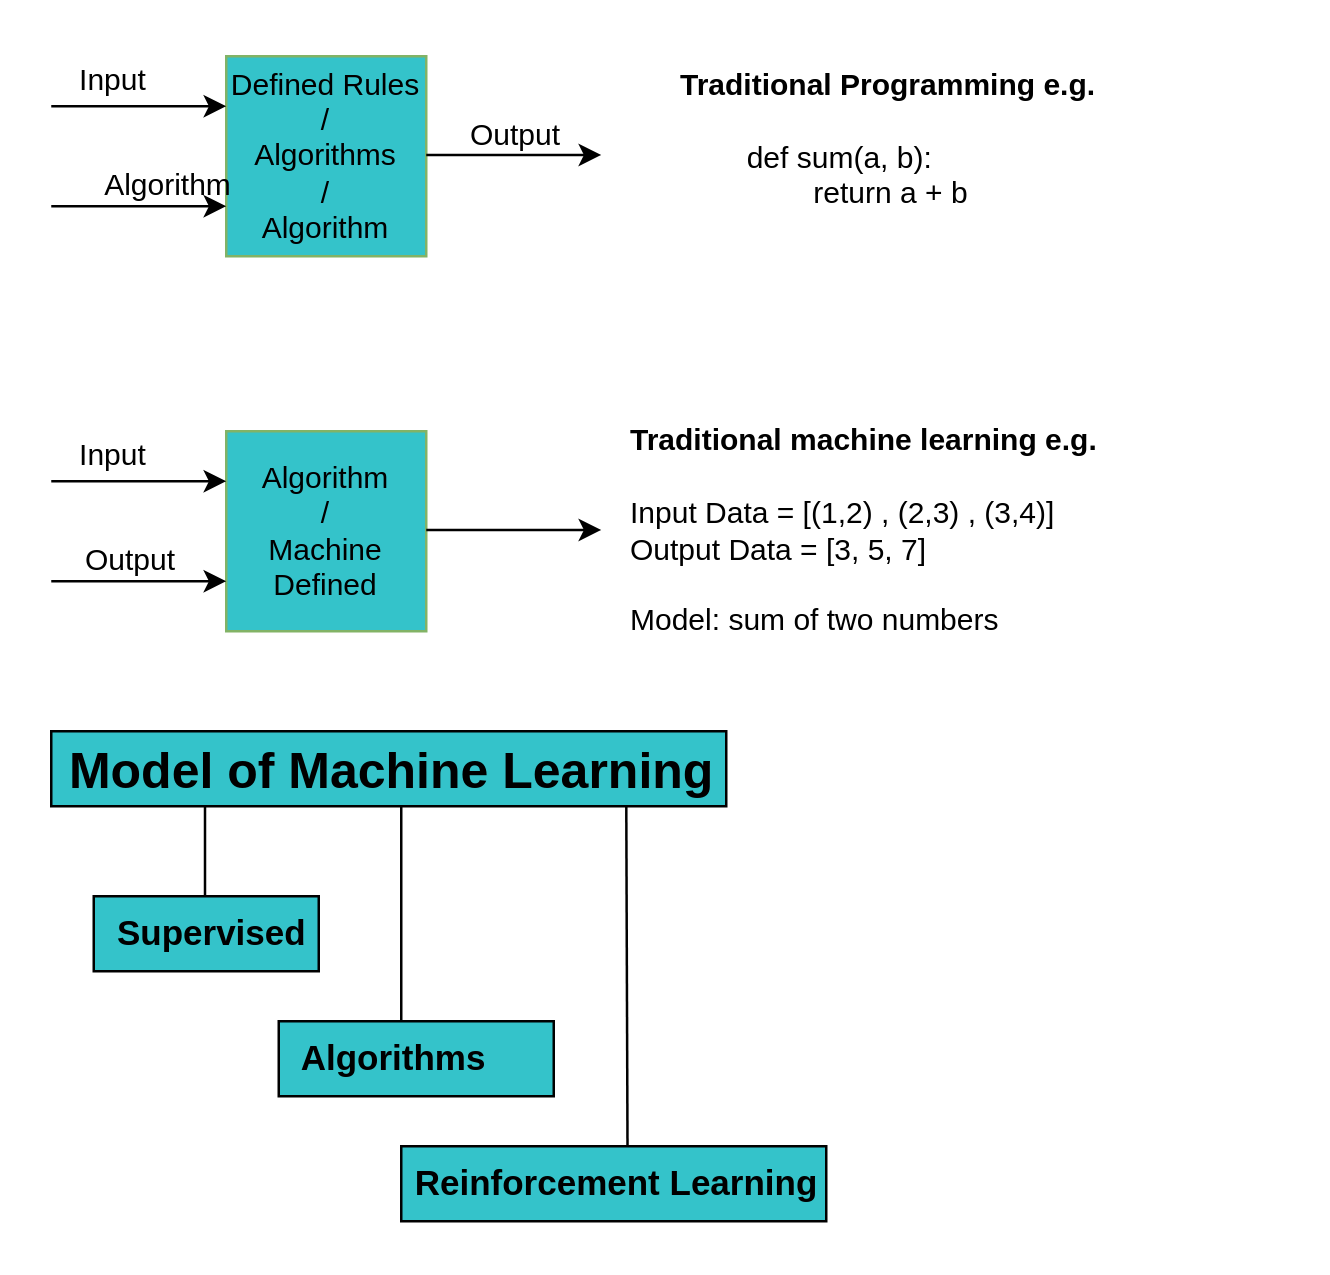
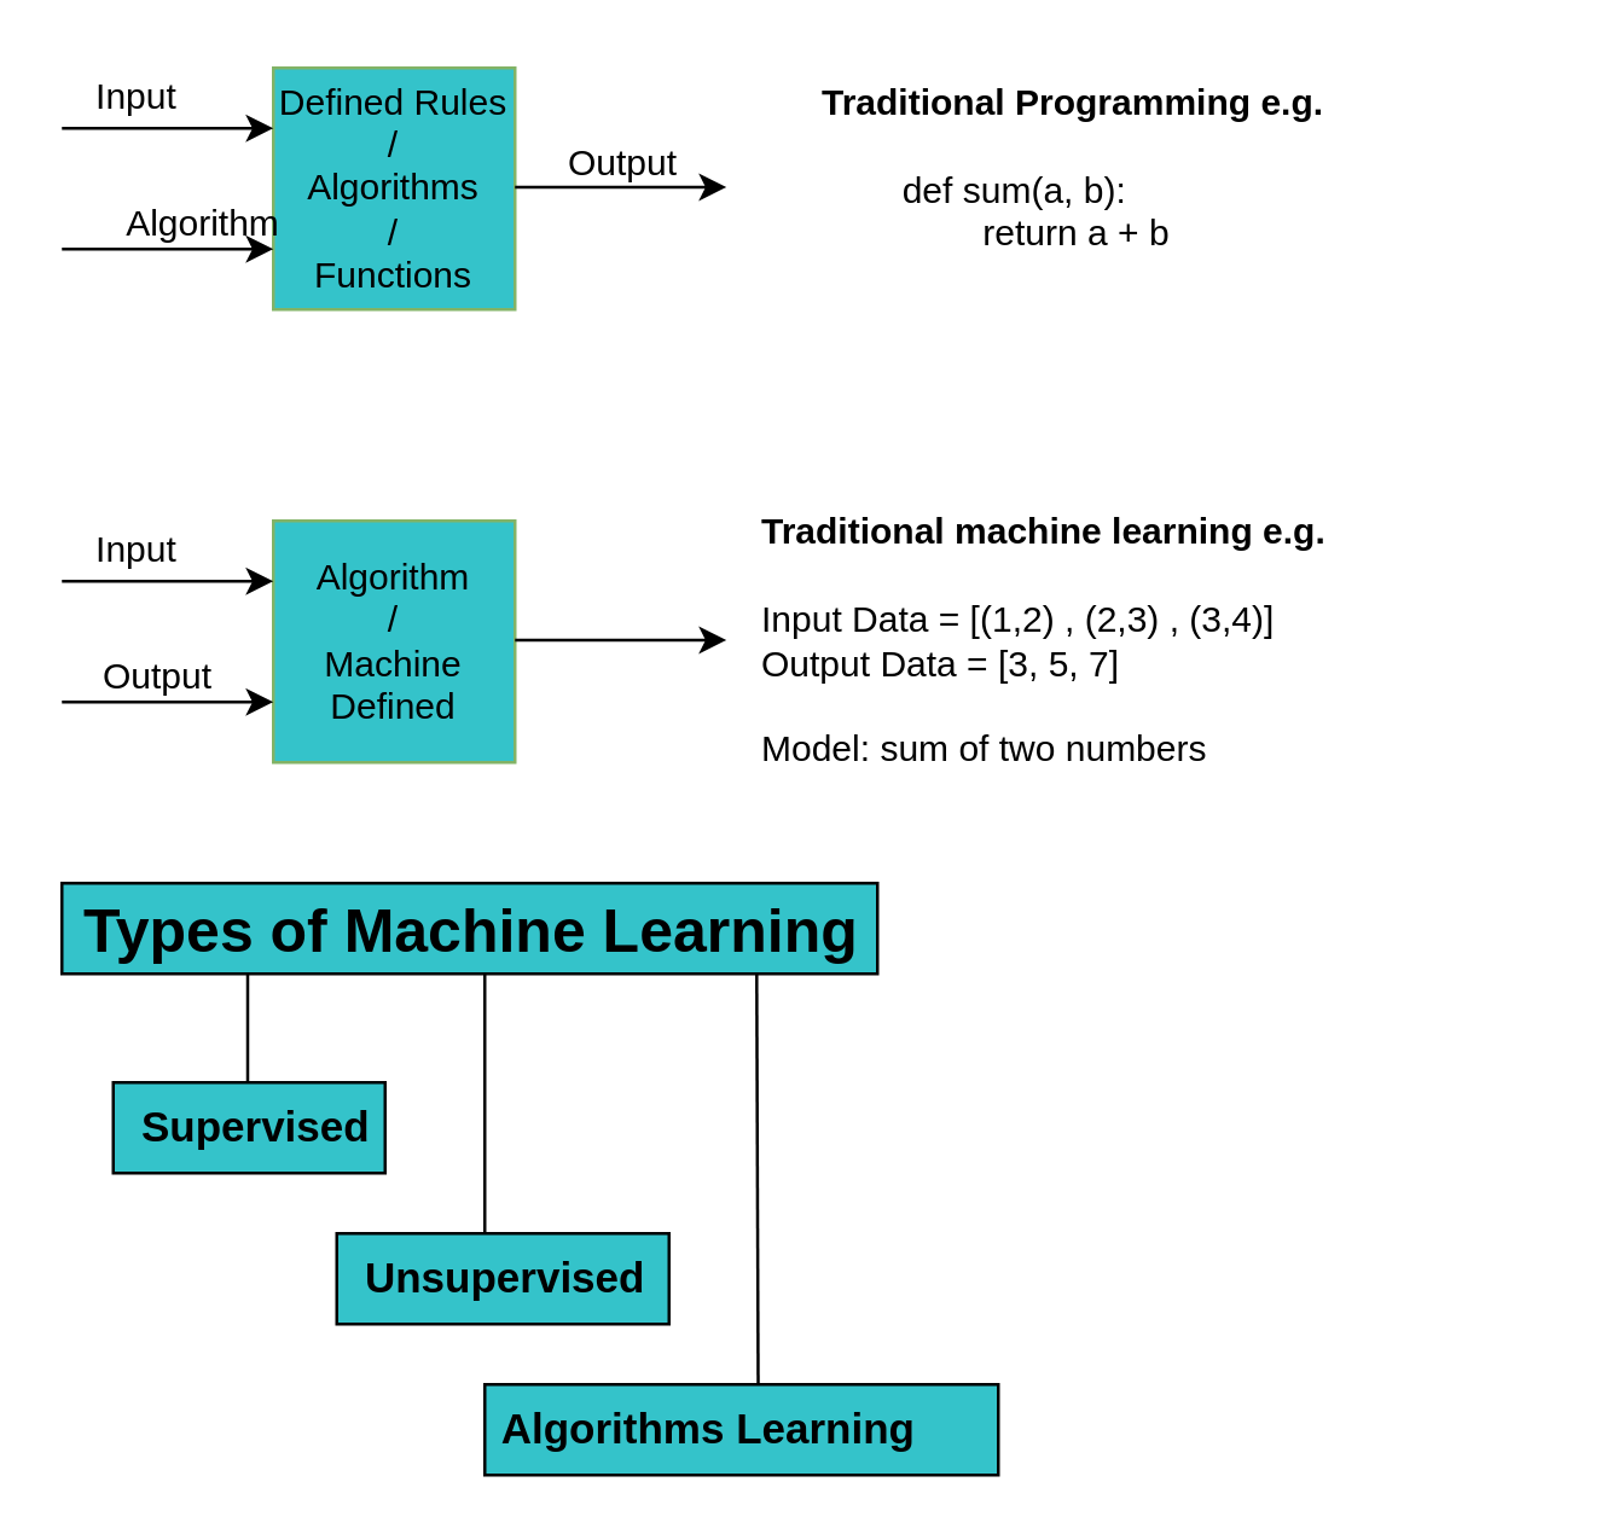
  <mxCell id="0" />
  <mxCell id="1" parent="0" />
  <mxCell id="2" value="" style="endArrow=none;html=1;rounded=0;" edge="1" parent="1"><mxGeometry width="50" height="50" relative="1" as="geometry"><mxPoint x="250.5" y="458" as="sourcePoint" /><mxPoint x="250" y="318" as="targetPoint" /></mxGeometry></mxCell>
  <mxCell id="3" value="" style="endArrow=none;html=1;rounded=0;" edge="1" parent="1"><mxGeometry width="50" height="50" relative="1" as="geometry"><mxPoint x="160" y="412" as="sourcePoint" /><mxPoint x="160" y="322" as="targetPoint" /></mxGeometry></mxCell>
  <mxCell id="4" value="" style="endArrow=none;html=1;rounded=0;" edge="1" parent="1"><mxGeometry width="50" height="50" relative="1" as="geometry"><mxPoint x="81.5" y="362" as="sourcePoint" /><mxPoint x="81.5" y="322" as="targetPoint" /></mxGeometry></mxCell>
- <mxCell id="5" value="Defined Rules&lt;div&gt;/&lt;/div&gt;&lt;div&gt;Algorithms&lt;/div&gt;&lt;div&gt;/&lt;/div&gt;&lt;div&gt;Algorithm&lt;/div&gt;" style="whiteSpace=wrap;html=1;aspect=fixed;fillColor=light-dark(#34c3ca, #1f2f1e);strokeColor=#82b366;" parent="1" vertex="1"><mxGeometry x="90" y="22" width="80" height="80" as="geometry" /></mxCell>
+ <mxCell id="5" value="Defined Rules&lt;div&gt;/&lt;/div&gt;&lt;div&gt;Algorithms&lt;/div&gt;&lt;div&gt;/&lt;/div&gt;&lt;div&gt;Functions&lt;/div&gt;" style="whiteSpace=wrap;html=1;aspect=fixed;fillColor=light-dark(#34c3ca, #1f2f1e);strokeColor=#82b366;" parent="1" vertex="1"><mxGeometry x="90" y="22" width="80" height="80" as="geometry" /></mxCell>
  <mxCell id="6" value="" style="endArrow=classic;html=1;rounded=0;" parent="1" edge="1"><mxGeometry width="50" height="50" relative="1" as="geometry"><mxPoint x="20" y="42" as="sourcePoint" /><mxPoint x="90" y="42" as="targetPoint" /></mxGeometry></mxCell>
  <mxCell id="7" value="" style="endArrow=classic;html=1;rounded=0;" parent="1" edge="1"><mxGeometry width="50" height="50" relative="1" as="geometry"><mxPoint x="20" y="82" as="sourcePoint" /><mxPoint x="90" y="82" as="targetPoint" /></mxGeometry></mxCell>
  <mxCell id="8" value="Input" style="text;html=1;align=center;verticalAlign=middle;whiteSpace=wrap;rounded=0;" parent="1" vertex="1"><mxGeometry x="30" y="22" width="30" height="20" as="geometry" /></mxCell>
  <mxCell id="9" value="Algorithm" style="text;html=1;align=center;verticalAlign=middle;whiteSpace=wrap;rounded=0;" parent="1" vertex="1"><mxGeometry x="52" y="64" width="30" height="20" as="geometry" /></mxCell>
  <mxCell id="10" value="" style="endArrow=classic;html=1;rounded=0;" parent="1" edge="1"><mxGeometry width="50" height="50" relative="1" as="geometry"><mxPoint x="170" y="61.5" as="sourcePoint" /><mxPoint x="240" y="61.5" as="targetPoint" /></mxGeometry></mxCell>
  <mxCell id="11" value="Output" style="text;html=1;align=center;verticalAlign=middle;whiteSpace=wrap;rounded=0;" parent="1" vertex="1"><mxGeometry x="191" y="44" width="30" height="20" as="geometry" /></mxCell>
  <mxCell id="12" value="Algorithm&lt;div&gt;/&lt;/div&gt;&lt;div&gt;Machine Defined&lt;/div&gt;" style="whiteSpace=wrap;html=1;aspect=fixed;fillColor=light-dark(#34c3ca, #1f2f1e);strokeColor=#82b366;" parent="1" vertex="1"><mxGeometry x="90" y="172" width="80" height="80" as="geometry" /></mxCell>
  <mxCell id="13" value="" style="endArrow=classic;html=1;rounded=0;" parent="1" edge="1"><mxGeometry width="50" height="50" relative="1" as="geometry"><mxPoint x="20" y="192" as="sourcePoint" /><mxPoint x="90" y="192" as="targetPoint" /></mxGeometry></mxCell>
  <mxCell id="14" value="" style="endArrow=classic;html=1;rounded=0;" parent="1" edge="1"><mxGeometry width="50" height="50" relative="1" as="geometry"><mxPoint x="20" y="232" as="sourcePoint" /><mxPoint x="90" y="232" as="targetPoint" /></mxGeometry></mxCell>
  <mxCell id="15" value="Input" style="text;html=1;align=center;verticalAlign=middle;whiteSpace=wrap;rounded=0;" parent="1" vertex="1"><mxGeometry x="30" y="172" width="30" height="20" as="geometry" /></mxCell>
  <mxCell id="16" value="Output" style="text;html=1;align=center;verticalAlign=middle;whiteSpace=wrap;rounded=0;" parent="1" vertex="1"><mxGeometry x="37" y="214" width="30" height="20" as="geometry" /></mxCell>
  <mxCell id="17" value="" style="endArrow=classic;html=1;rounded=0;" parent="1" edge="1"><mxGeometry width="50" height="50" relative="1" as="geometry"><mxPoint x="170" y="211.5" as="sourcePoint" /><mxPoint x="240" y="211.5" as="targetPoint" /></mxGeometry></mxCell>
  <mxCell id="18" value="&lt;b&gt;Traditional Programming e.g.&lt;/b&gt;&lt;div&gt;&lt;br&gt;&lt;/div&gt;&lt;div&gt;&lt;span style=&quot;white-space: pre;&quot;&gt;&#09;&lt;/span&gt;def sum(a, b):&lt;/div&gt;&lt;div&gt;&lt;span style=&quot;white-space: pre;&quot;&gt;&#09;&lt;/span&gt;&lt;span style=&quot;white-space: pre;&quot;&gt;&#09;&lt;/span&gt;return a + b&amp;nbsp;&lt;br&gt;&lt;/div&gt;" style="text;html=1;align=left;verticalAlign=middle;whiteSpace=wrap;rounded=0;" parent="1" vertex="1"><mxGeometry x="270" y="20" width="240" height="70" as="geometry" /></mxCell>
  <mxCell id="19" value="&lt;b&gt;Traditional machine learning e.g.&lt;/b&gt;&lt;div&gt;&lt;br&gt;&lt;/div&gt;&lt;div&gt;Input Data = [(1,2) , (2,3) , (3,4)]&lt;/div&gt;&lt;div&gt;Output Data = [3, 5, 7]&lt;/div&gt;&lt;div&gt;&lt;br&gt;&lt;/div&gt;&lt;div&gt;Model: sum of two numbers&lt;/div&gt;" style="text;html=1;align=left;verticalAlign=middle;whiteSpace=wrap;rounded=0;" parent="1" vertex="1"><mxGeometry x="250" y="162" width="240" height="100" as="geometry" /></mxCell>
- <mxCell id="20" value="&lt;b&gt;&lt;font style=&quot;font-size: 20px;&quot;&gt;&amp;nbsp;Model of Machine Learning&lt;/font&gt;&lt;/b&gt;" style="text;html=1;align=left;verticalAlign=middle;whiteSpace=wrap;rounded=0;strokeColor=default;fillColor=light-dark(#34c3ca, #ededed);" vertex="1" parent="1"><mxGeometry x="20" y="292" width="270" height="30" as="geometry" /></mxCell>
+ <mxCell id="20" value="&lt;b&gt;&lt;font style=&quot;font-size: 20px;&quot;&gt;&amp;nbsp;Types of Machine Learning&lt;/font&gt;&lt;/b&gt;" style="text;html=1;align=left;verticalAlign=middle;whiteSpace=wrap;rounded=0;strokeColor=default;fillColor=light-dark(#34c3ca, #ededed);" vertex="1" parent="1"><mxGeometry x="20" y="292" width="270" height="30" as="geometry" /></mxCell>
  <mxCell id="21" value="  Supervised" style="text;whiteSpace=wrap;strokeColor=default;fontStyle=1;fontSize=14;verticalAlign=middle;fillColor=light-dark(#34c3ca, #ededed);" vertex="1" parent="1"><mxGeometry x="37" y="358" width="90" height="30" as="geometry" /></mxCell>
- <mxCell id="22" value="  Algorithms" style="text;whiteSpace=wrap;strokeColor=default;fontStyle=1;fontSize=14;fillColor=light-dark(#34c3ca, #ededed);" vertex="1" parent="1"><mxGeometry x="111" y="408" width="110" height="30" as="geometry" /></mxCell>
- <mxCell id="23" value=" Reinforcement Learning" style="text;whiteSpace=wrap;strokeColor=default;fontStyle=1;fontSize=14;fillColor=light-dark(#34c3ca, #ededed);" vertex="1" parent="1"><mxGeometry x="160" y="458" width="170" height="30" as="geometry" /></mxCell>
+ <mxCell id="22" value="  Unsupervised" style="text;whiteSpace=wrap;strokeColor=default;fontStyle=1;fontSize=14;fillColor=light-dark(#34c3ca, #ededed);" vertex="1" parent="1"><mxGeometry x="111" y="408" width="110" height="30" as="geometry" /></mxCell>
+ <mxCell id="23" value=" Algorithms Learning" style="text;whiteSpace=wrap;strokeColor=default;fontStyle=1;fontSize=14;fillColor=light-dark(#34c3ca, #ededed);" vertex="1" parent="1"><mxGeometry x="160" y="458" width="170" height="30" as="geometry" /></mxCell>
